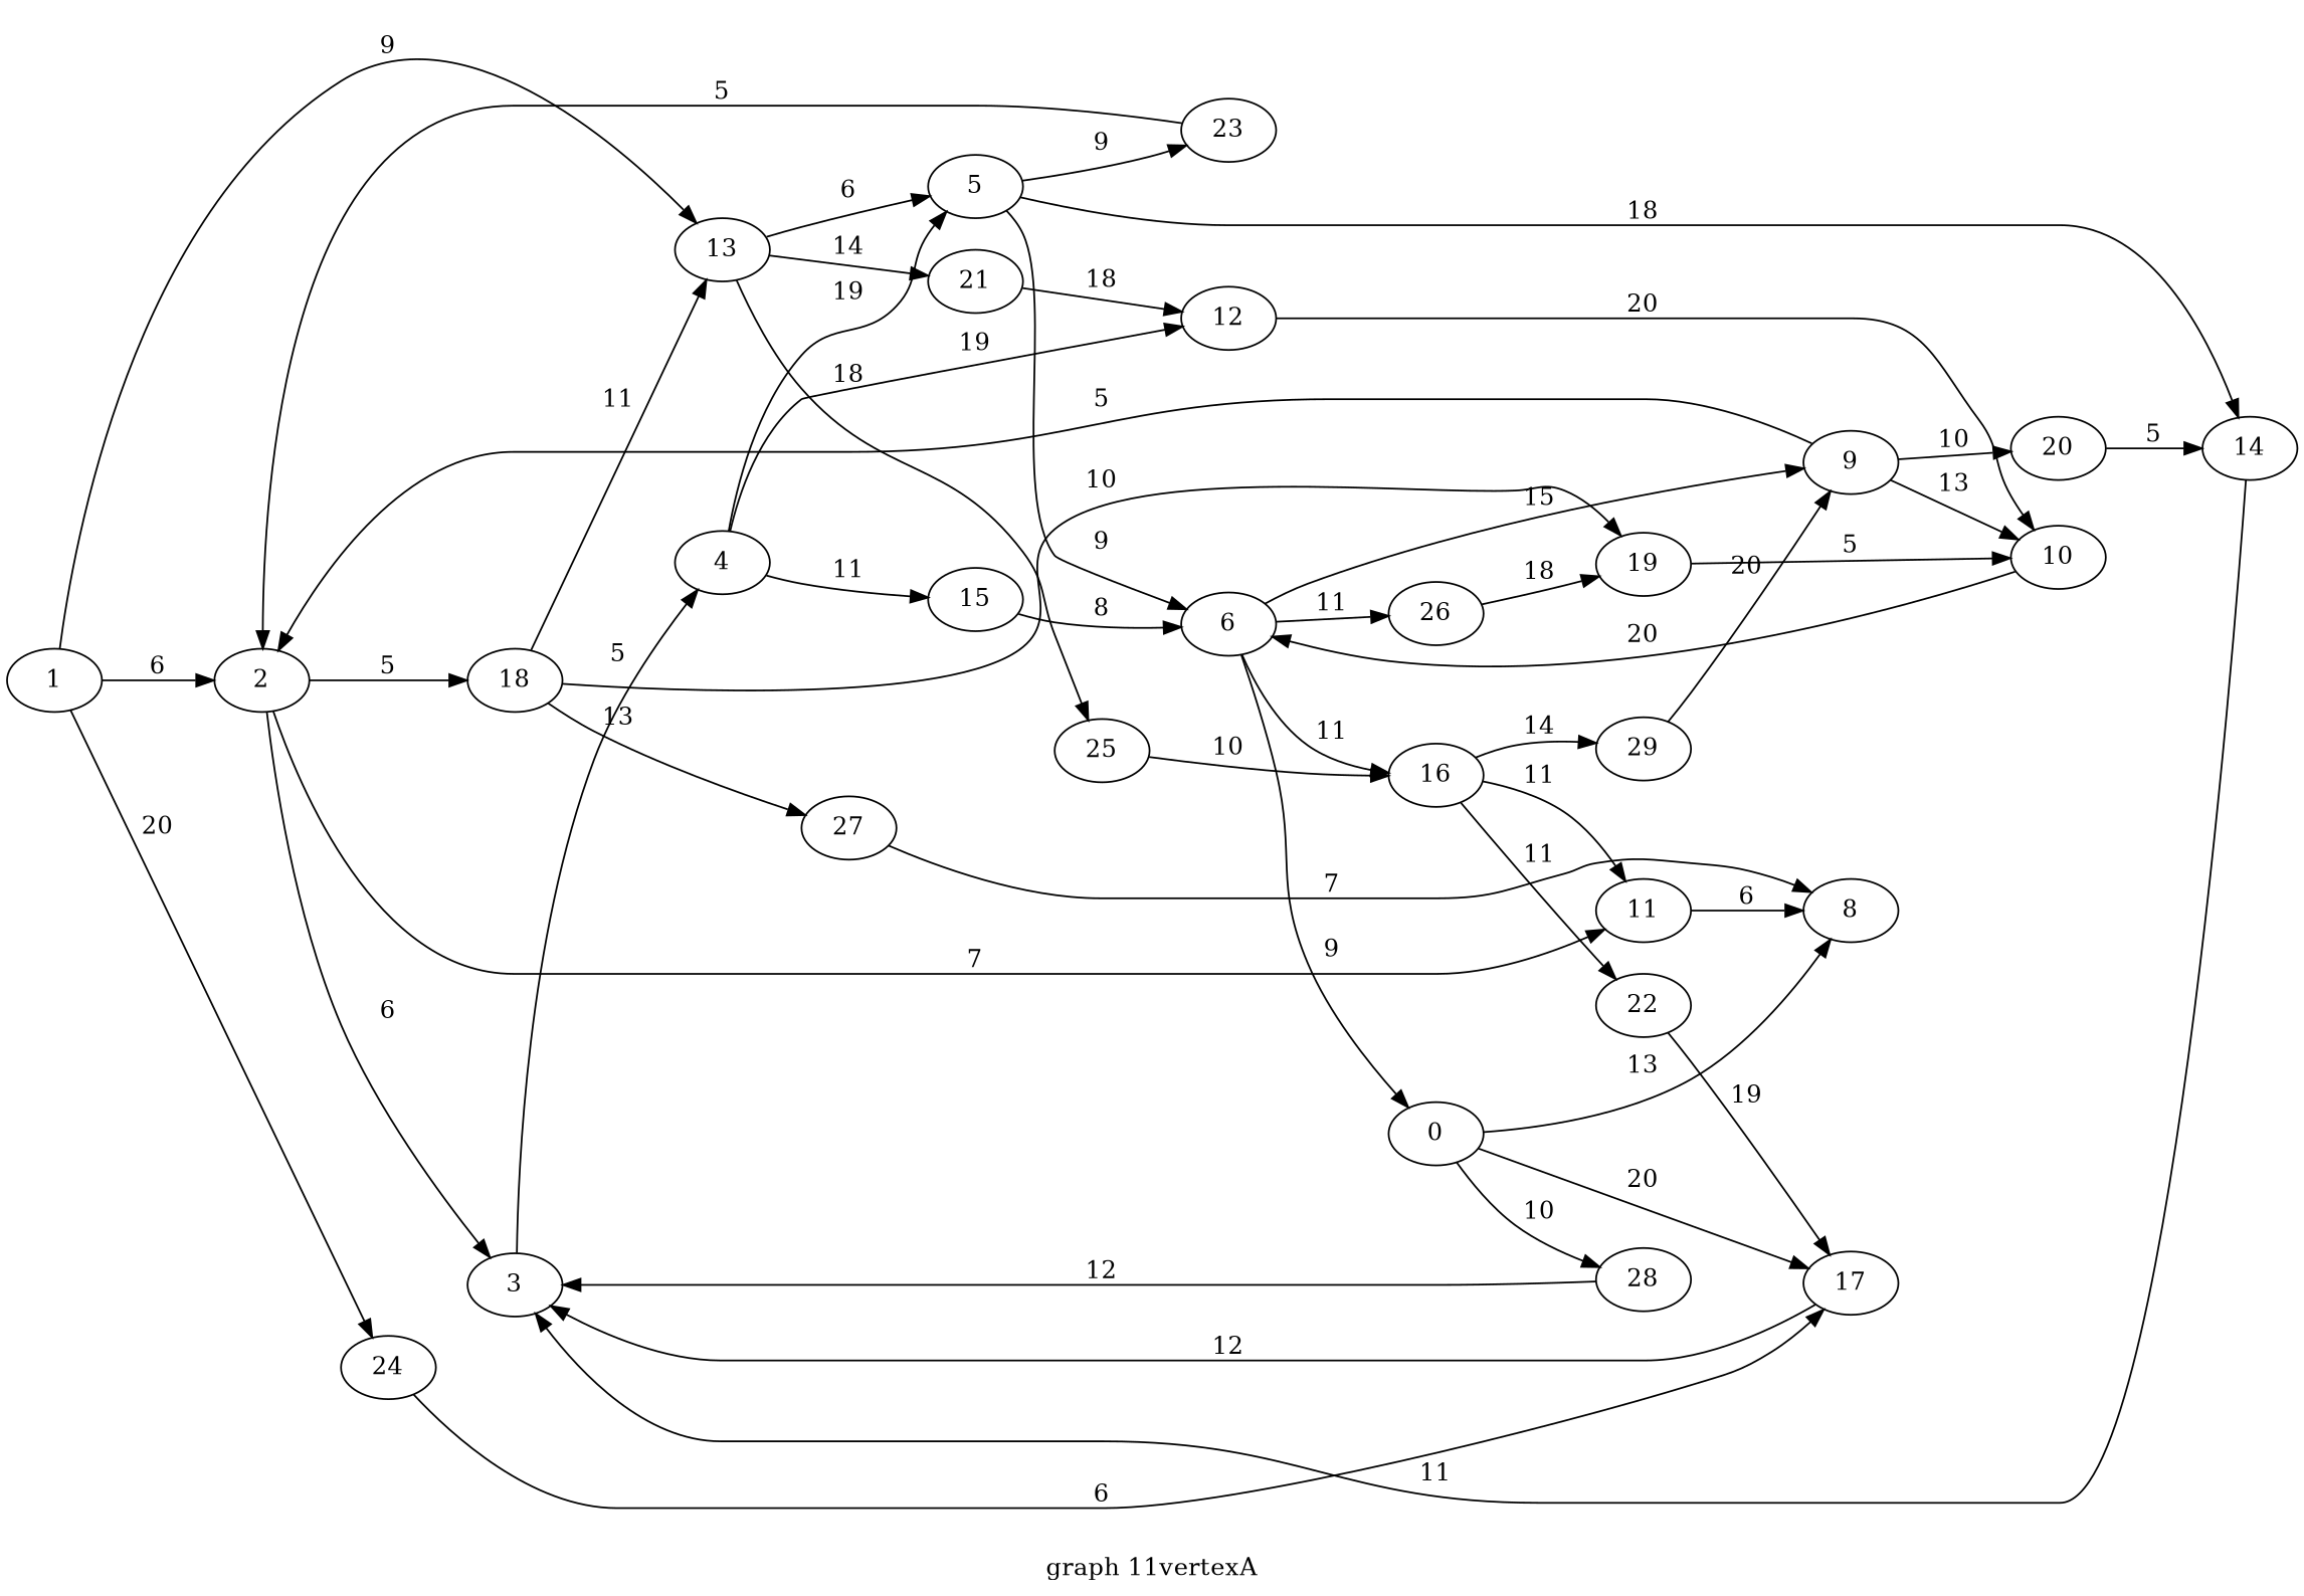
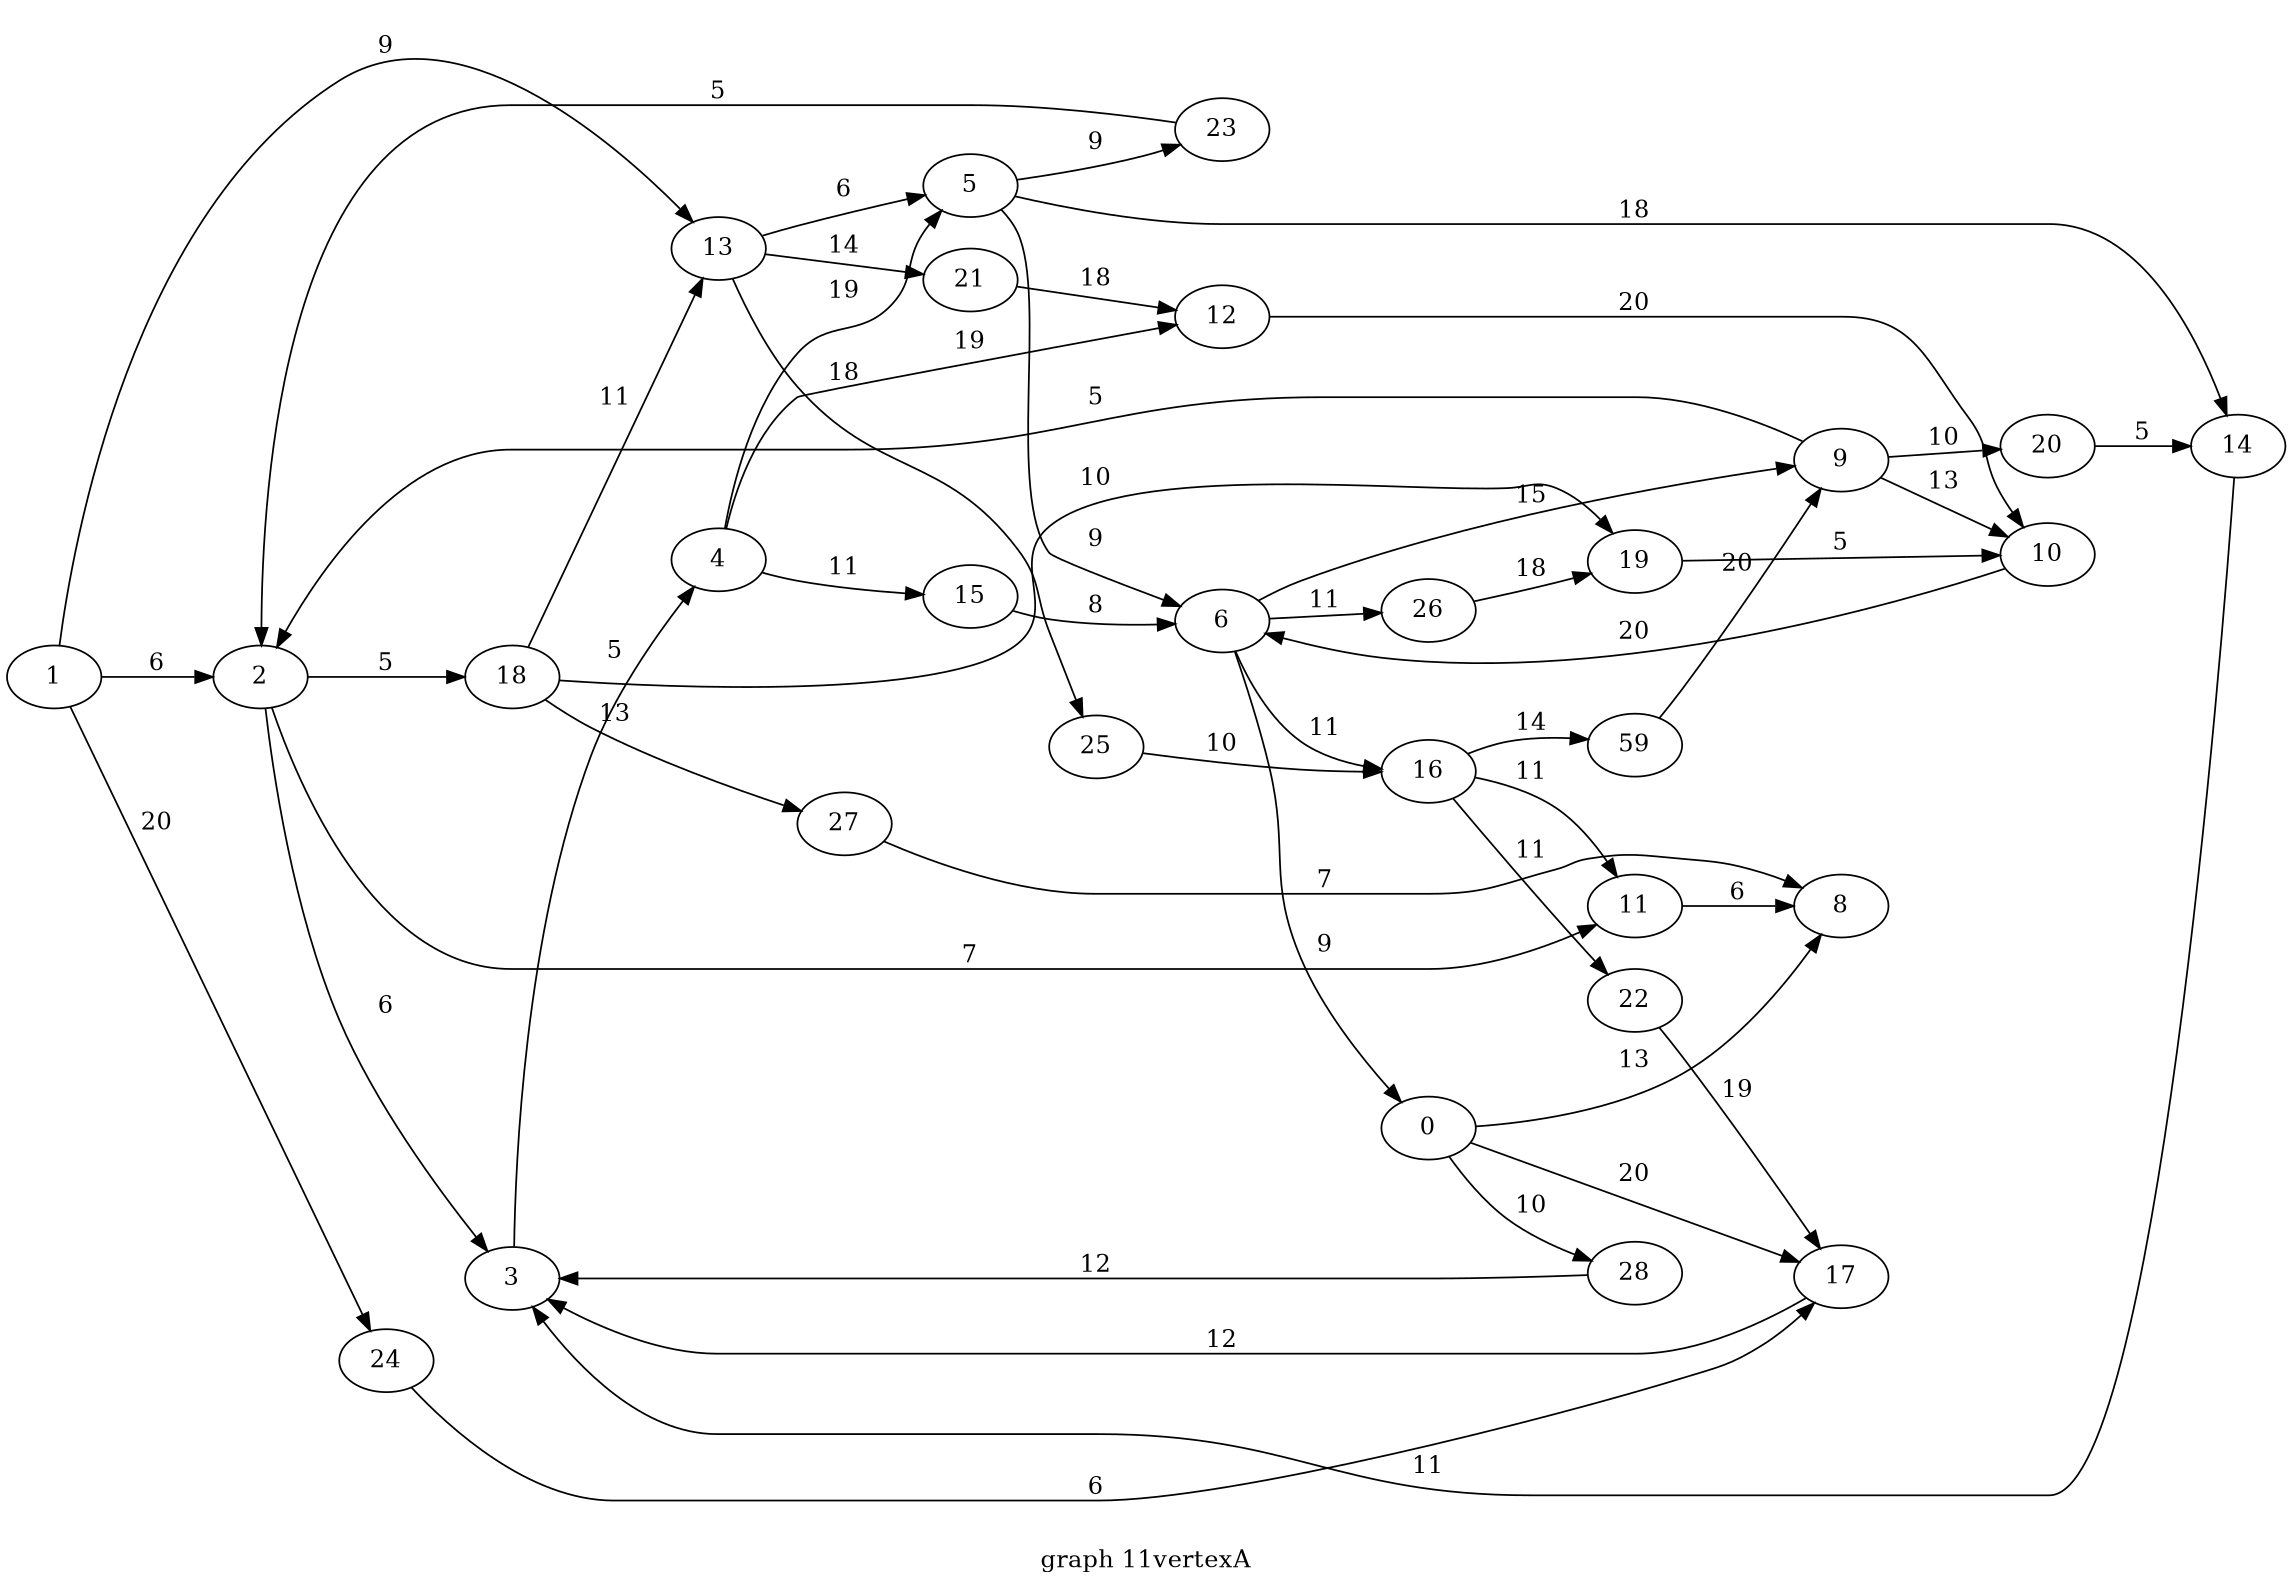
  digraph {
    label="graph 11vertexA"
    rankdir=LR
    1
    2
    13
    24
    3
    11
    18
    5
    21
    25
    17
    4
    8
    19
    27
    12
    15
    6
    14
    23
    10
    n22 [label=0]
    9
    16
    26
    28
    20
    22
-   29
+   29 [label=59]
    1 -> 2 [label=" 6 "]
    1 -> 13 [label=" 9 "]
    1 -> 24 [label=" 20 "]
    2 -> 3 [label=" 6 "]
    2 -> 11 [label=" 7 "]
    2 -> 18 [label=" 5 "]
    13 -> 5 [label=" 6 "]
    13 -> 21 [label=" 14 "]
    13 -> 25 [label=" 18 "]
    24 -> 17 [label=" 6 "]
    3 -> 4 [label=" 5 "]
    11 -> 8 [label=" 6 "]
    18 -> 13 [label=" 11 "]
    18 -> 19 [label=" 10 "]
    18 -> 27 [label=" 13 "]
    5 -> 6 [label=" 9 "]
    5 -> 14 [label=" 18 "]
    5 -> 23 [label=" 9 "]
    21 -> 12 [label=" 18 "]
    25 -> 16 [label=" 10 "]
    17 -> 3 [label=" 12 "]
    4 -> 5 [label=" 19 "]
    4 -> 12 [label=" 19 "]
    4 -> 15 [label=" 11 "]
    19 -> 10 [label=" 5 "]
    27 -> 8 [label=" 7 "]
    12 -> 10 [label=" 20 "]
    15 -> 6 [label=" 8 "]
    6 -> n22 [label=" 9 "]
    6 -> 9 [label=" 15 "]
    6 -> 16 [label=" 11 "]
    6 -> 26 [label=" 11 "]
    14 -> 3 [label=" 11 "]
    23 -> 2 [label=" 5 "]
    10 -> 6 [label=" 20 "]
    n22 -> 17 [label=" 20 "]
    n22 -> 8 [label=" 13 "]
    n22 -> 28 [label=" 10 "]
    9 -> 2 [label=" 5 "]
    9 -> 10 [label=" 13 "]
    9 -> 20 [label=" 10 "]
    16 -> 11 [label=" 11 "]
    16 -> 22 [label=" 11 "]
    16 -> 29 [label=" 14 "]
    26 -> 19 [label=" 18 "]
    28 -> 3 [label=" 12 "]
    20 -> 14 [label=" 5 "]
    22 -> 17 [label=" 19 "]
    29 -> 9 [label=" 20 "]
  }
